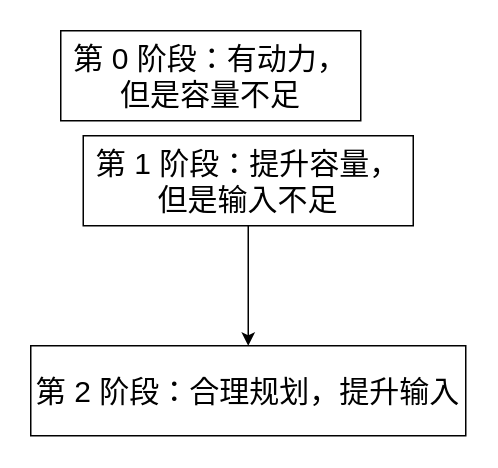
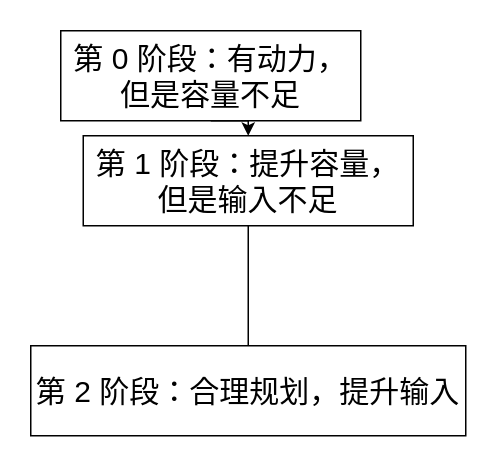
  <mxCell id="0" />
  <mxCell id="1" parent="0" />
+ <mxCell id="2" style="edgeStyle=orthogonalEdgeStyle;rounded=0;orthogonalLoop=1;jettySize=auto;html=1;exitX=0.5;exitY=1;exitDx=0;exitDy=0;entryX=0.5;entryY=0;entryDx=0;entryDy=0;" edge="1" parent="1" source="3" target="5"><mxGeometry relative="1" as="geometry" /></mxCell>
  <mxCell id="3" value="&lt;font style=&quot;font-size: 20px&quot;&gt;第 0 阶段：有动力，但是容量不足&lt;/font&gt;" style="rounded=0;whiteSpace=wrap;html=1;" vertex="1" parent="1"><mxGeometry x="40" y="20" width="200" height="60" as="geometry" /></mxCell>
- <mxCell id="4" style="edgeStyle=orthogonalEdgeStyle;rounded=0;orthogonalLoop=1;jettySize=auto;html=1;exitX=0.5;exitY=1;exitDx=0;exitDy=0;entryX=0.5;entryY=0;entryDx=0;entryDy=0;" edge="1" parent="1" source="5" target="6"><mxGeometry relative="1" as="geometry" /></mxCell>
+ <mxCell id="4" style="edgeStyle=orthogonalEdgeStyle;rounded=0;orthogonalLoop=1;jettySize=auto;html=1;exitX=0.5;exitY=1;exitDx=0;exitDy=0;entryX=0.5;entryY=0;entryDx=0;entryDy=0;endArrow=none;" edge="1" parent="1" source="5" target="6"><mxGeometry relative="1" as="geometry" /></mxCell>
  <mxCell id="5" value="&lt;font style=&quot;font-size: 20px&quot;&gt;第 1 阶段：提升容量，但是输入不足&lt;/font&gt;" style="rounded=0;whiteSpace=wrap;html=1;" vertex="1" parent="1"><mxGeometry x="55" y="90" width="220" height="60" as="geometry" /></mxCell>
  <mxCell id="6" value="&lt;font style=&quot;font-size: 20px&quot;&gt;第 2 阶段：合理规划，提升输入&lt;/font&gt;" style="rounded=0;whiteSpace=wrap;html=1;" vertex="1" parent="1"><mxGeometry x="20" y="230" width="290" height="60" as="geometry" /></mxCell>
